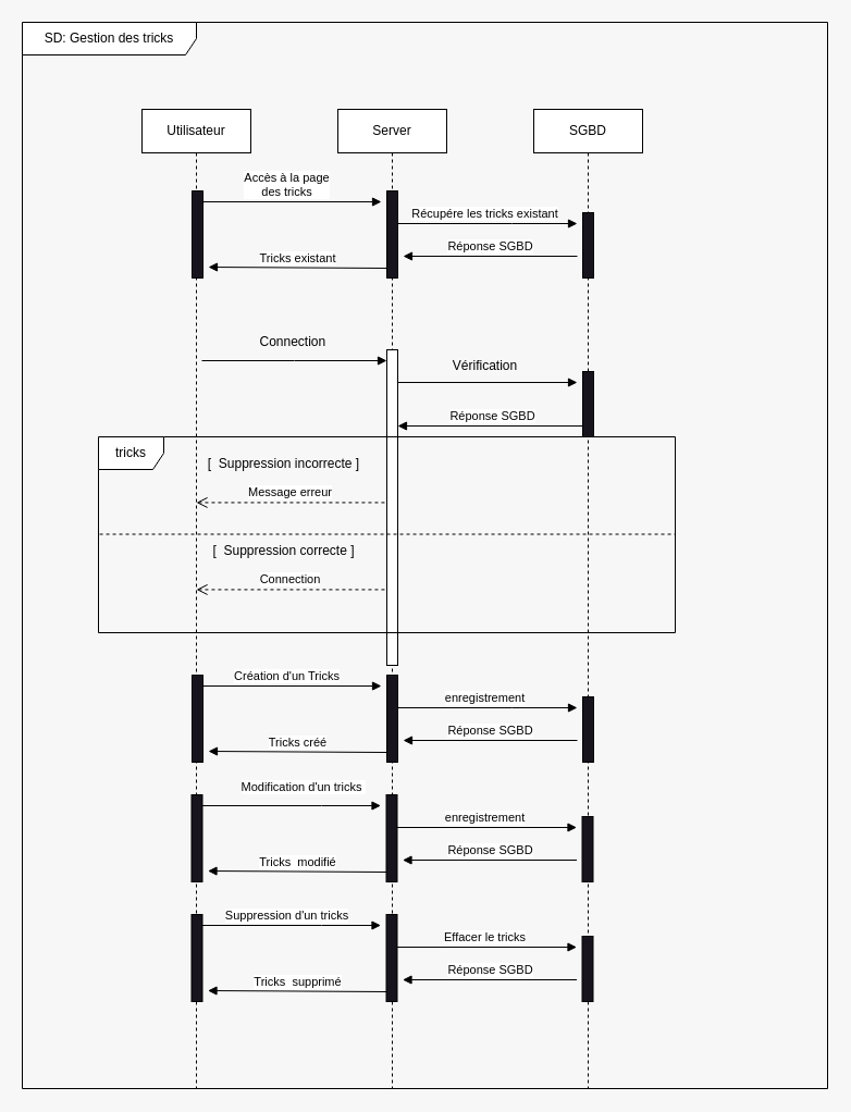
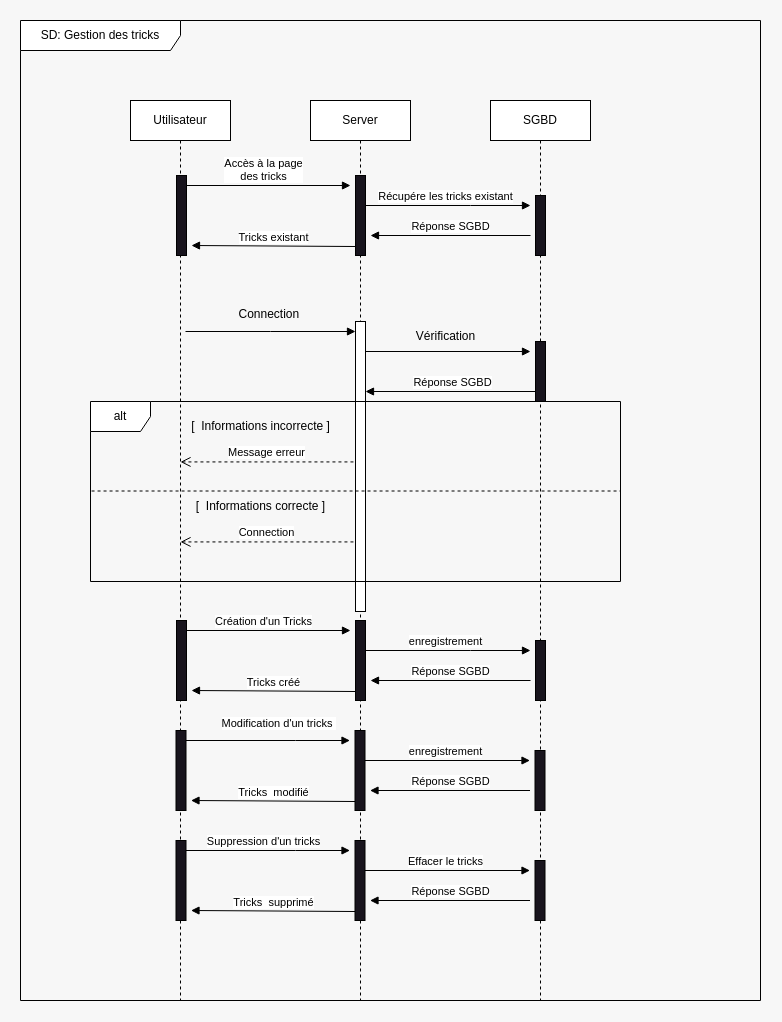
  <mxCell id="0" />
  <mxCell id="1" parent="0" />
  <mxCell id="2" value="Utilisateur" style="shape=umlLifeline;perimeter=lifelinePerimeter;whiteSpace=wrap;html=1;container=0;dropTarget=0;collapsible=0;recursiveResize=0;outlineConnect=0;portConstraint=eastwest;newEdgeStyle={&quot;edgeStyle&quot;:&quot;elbowEdgeStyle&quot;,&quot;elbow&quot;:&quot;vertical&quot;,&quot;curved&quot;:0,&quot;rounded&quot;:0};" parent="1" vertex="1"><mxGeometry x="130" y="100" width="100" height="900" as="geometry" /></mxCell>
  <mxCell id="3" value="Server" style="shape=umlLifeline;perimeter=lifelinePerimeter;whiteSpace=wrap;html=1;container=0;dropTarget=0;collapsible=0;recursiveResize=0;outlineConnect=0;portConstraint=eastwest;newEdgeStyle={&quot;edgeStyle&quot;:&quot;elbowEdgeStyle&quot;,&quot;elbow&quot;:&quot;vertical&quot;,&quot;curved&quot;:0,&quot;rounded&quot;:0};" parent="1" vertex="1"><mxGeometry x="310" y="100" width="100" height="900" as="geometry" /></mxCell>
  <mxCell id="4" value="" style="html=1;verticalAlign=bottom;endArrow=block;edgeStyle=elbowEdgeStyle;elbow=vertical;curved=0;rounded=0;" parent="1" edge="1"><mxGeometry relative="1" as="geometry"><mxPoint x="185" y="331" as="sourcePoint" /><Array as="points"><mxPoint x="270" y="331" /></Array><mxPoint x="355" y="331" as="targetPoint" /></mxGeometry></mxCell>
  <mxCell id="5" value="Connection&amp;nbsp;" style="text;html=1;align=center;verticalAlign=middle;resizable=0;points=[];autosize=1;strokeColor=none;fillColor=none;" parent="1" vertex="1"><mxGeometry x="225" y="299" width="90" height="30" as="geometry" /></mxCell>
  <mxCell id="6" value="Vérification" style="text;html=1;align=center;verticalAlign=middle;resizable=0;points=[];autosize=1;strokeColor=none;fillColor=none;" parent="1" vertex="1"><mxGeometry x="405" y="321" width="80" height="30" as="geometry" /></mxCell>
  <mxCell id="7" value="SD: Gestion des tricks" style="shape=umlFrame;whiteSpace=wrap;html=1;pointerEvents=0;recursiveResize=0;container=1;collapsible=0;width=160;" parent="1" vertex="1"><mxGeometry width="740" height="980" as="geometry" x="20" y="20" /></mxCell>
  <mxCell id="8" value="SGBD" style="shape=umlLifeline;perimeter=lifelinePerimeter;whiteSpace=wrap;html=1;container=0;dropTarget=0;collapsible=0;recursiveResize=0;outlineConnect=0;portConstraint=eastwest;newEdgeStyle={&quot;edgeStyle&quot;:&quot;elbowEdgeStyle&quot;,&quot;elbow&quot;:&quot;vertical&quot;,&quot;curved&quot;:0,&quot;rounded&quot;:0};" parent="7" vertex="1"><mxGeometry x="470" y="80" width="100" height="900" as="geometry" /></mxCell>
  <mxCell id="9" value="" style="html=1;verticalAlign=bottom;endArrow=block;edgeStyle=elbowEdgeStyle;elbow=vertical;curved=0;rounded=0;exitX=0.879;exitY=0.265;exitDx=0;exitDy=0;exitPerimeter=0;" parent="7" edge="1"><mxGeometry relative="1" as="geometry"><mxPoint x="343.79" y="327.5" as="sourcePoint" /><Array as="points"><mxPoint x="422" y="331" /></Array><mxPoint x="510" y="331" as="targetPoint" /></mxGeometry></mxCell>
  <mxCell id="10" value="Réponse SGBD" style="html=1;verticalAlign=bottom;endArrow=block;edgeStyle=elbowEdgeStyle;elbow=vertical;curved=0;rounded=0;exitX=0;exitY=0.75;exitDx=0;exitDy=0;" parent="7" source="11" edge="1"><mxGeometry relative="1" as="geometry"><mxPoint x="505" y="371" as="sourcePoint" /><Array as="points"><mxPoint x="437.5" y="371" /></Array><mxPoint x="345" y="371" as="targetPoint" /><mxPoint as="offset" /></mxGeometry></mxCell>
  <mxCell id="11" value="" style="rounded=0;dashed=0;fillColor=#18141D;" parent="7" vertex="1"><mxGeometry x="515" y="321" width="10" height="60" as="geometry" /></mxCell>
  <mxCell id="12" value="" style="rounded=0;dashed=0;" parent="7" vertex="1"><mxGeometry x="335" y="301" width="10" height="290" as="geometry" /></mxCell>
- <mxCell id="13" value="tricks" style="shape=umlFrame;whiteSpace=wrap;html=1;pointerEvents=0;recursiveResize=0;container=1;collapsible=0;width=60;height=30;" parent="7" vertex="1"><mxGeometry x="70" y="381" width="530" height="180" as="geometry" /></mxCell>
- <mxCell id="14" value="[&amp;nbsp; Suppression incorrecte ]" style="text;html=1;align=center;verticalAlign=middle;resizable=0;points=[];autosize=1;strokeColor=none;fillColor=none;" parent="13" vertex="1"><mxGeometry x="90" y="10" width="160" height="30" as="geometry" /></mxCell>
+ <mxCell id="13" value="alt" style="shape=umlFrame;whiteSpace=wrap;html=1;pointerEvents=0;recursiveResize=0;container=1;collapsible=0;width=60;height=30;" parent="7" vertex="1"><mxGeometry x="70" y="381" width="530" height="180" as="geometry" /></mxCell>
+ <mxCell id="14" value="[&amp;nbsp; Informations incorrecte ]" style="text;html=1;align=center;verticalAlign=middle;resizable=0;points=[];autosize=1;strokeColor=none;fillColor=none;" parent="13" vertex="1"><mxGeometry x="90" y="10" width="160" height="30" as="geometry" /></mxCell>
  <mxCell id="15" value="" style="endArrow=none;dashed=1;html=1;rounded=0;exitX=0;exitY=0.594;exitDx=0;exitDy=0;exitPerimeter=0;entryX=0.998;entryY=0.594;entryDx=0;entryDy=0;entryPerimeter=0;" parent="13" edge="1"><mxGeometry width="50" height="50" relative="1" as="geometry"><mxPoint x="1.06" y="89.5" as="sourcePoint" /><mxPoint x="530" y="89.5" as="targetPoint" /></mxGeometry></mxCell>
  <mxCell id="16" value="Message erreur" style="html=1;verticalAlign=bottom;endArrow=open;dashed=1;endSize=8;edgeStyle=elbowEdgeStyle;elbow=vertical;curved=0;rounded=0;entryX=1.155;entryY=0.851;entryDx=0;entryDy=0;entryPerimeter=0;" parent="13" edge="1"><mxGeometry relative="1" as="geometry"><mxPoint x="90" y="60.0" as="targetPoint" /><Array as="points"><mxPoint x="170.95" y="60.43" /></Array><mxPoint x="262.95" y="60.43" as="sourcePoint" /></mxGeometry></mxCell>
  <mxCell id="17" value="Connection" style="html=1;verticalAlign=bottom;endArrow=open;dashed=1;endSize=8;edgeStyle=elbowEdgeStyle;elbow=vertical;curved=0;rounded=0;entryX=1.155;entryY=0.851;entryDx=0;entryDy=0;entryPerimeter=0;" parent="13" edge="1"><mxGeometry relative="1" as="geometry"><mxPoint x="90" y="140.0" as="targetPoint" /><Array as="points"><mxPoint x="170.95" y="140.43" /></Array><mxPoint x="262.95" y="140.43" as="sourcePoint" /></mxGeometry></mxCell>
- <mxCell id="18" value="[&amp;nbsp; Suppression correcte ]" style="text;html=1;align=center;verticalAlign=middle;resizable=0;points=[];autosize=1;strokeColor=none;fillColor=none;" parent="13" vertex="1"><mxGeometry x="95" y="90" width="150" height="30" as="geometry" /></mxCell>
+ <mxCell id="18" value="[&amp;nbsp; Informations correcte ]" style="text;html=1;align=center;verticalAlign=middle;resizable=0;points=[];autosize=1;strokeColor=none;fillColor=none;" parent="13" vertex="1"><mxGeometry x="95" y="90" width="150" height="30" as="geometry" /></mxCell>
  <mxCell id="19" value="enregistrement" style="html=1;verticalAlign=bottom;endArrow=block;edgeStyle=elbowEdgeStyle;elbow=vertical;curved=0;rounded=0;" parent="7" edge="1"><mxGeometry relative="1" as="geometry"><mxPoint x="340" y="630" as="sourcePoint" /><Array as="points"><mxPoint x="450" y="630" /></Array><mxPoint x="510" y="630" as="targetPoint" /><mxPoint as="offset" /></mxGeometry></mxCell>
  <mxCell id="20" value="" style="rounded=0;dashed=0;fillColor=#18141D;" parent="7" vertex="1"><mxGeometry x="515" y="620" width="10" height="60" as="geometry" /></mxCell>
  <mxCell id="21" value="Réponse SGBD" style="html=1;verticalAlign=bottom;endArrow=block;elbow=vertical;rounded=0;exitX=0;exitY=0.75;exitDx=0;exitDy=0;" parent="7" edge="1"><mxGeometry relative="1" as="geometry"><mxPoint x="510" y="660" as="sourcePoint" /><mxPoint x="350" y="660" as="targetPoint" /><mxPoint as="offset" /></mxGeometry></mxCell>
  <mxCell id="22" value="" style="rounded=0;dashed=0;fillColor=#18141D;" parent="7" vertex="1"><mxGeometry x="335" y="600" width="10" height="80" as="geometry" /></mxCell>
  <mxCell id="23" value="Création d'un Tricks" style="html=1;verticalAlign=bottom;endArrow=block;edgeStyle=elbowEdgeStyle;elbow=horizontal;curved=0;rounded=0;" parent="7" edge="1"><mxGeometry x="-0.056" relative="1" as="geometry"><mxPoint x="165" y="610" as="sourcePoint" /><Array as="points"><mxPoint x="275.5" y="610" /></Array><mxPoint x="330" y="610" as="targetPoint" /><mxPoint as="offset" /></mxGeometry></mxCell>
  <mxCell id="24" value="Tricks créé" style="html=1;verticalAlign=bottom;endArrow=block;elbow=vertical;rounded=0;exitX=0;exitY=0.75;exitDx=0;exitDy=0;entryX=1.1;entryY=0.65;entryDx=0;entryDy=0;entryPerimeter=0;" parent="7" edge="1"><mxGeometry relative="1" as="geometry"><mxPoint x="335" y="671" as="sourcePoint" /><mxPoint x="171" y="670" as="targetPoint" /><mxPoint as="offset" /></mxGeometry></mxCell>
  <mxCell id="25" value="" style="rounded=0;dashed=0;fillColor=#18141D;" parent="7" vertex="1"><mxGeometry x="156" y="600" width="10" height="80" as="geometry" /></mxCell>
  <mxCell id="26" value="enregistrement" style="html=1;verticalAlign=bottom;endArrow=block;edgeStyle=elbowEdgeStyle;elbow=vertical;curved=0;rounded=0;" parent="7" edge="1"><mxGeometry relative="1" as="geometry"><mxPoint x="339.5" y="740" as="sourcePoint" /><Array as="points"><mxPoint x="449.5" y="740" /></Array><mxPoint x="509.5" y="740" as="targetPoint" /><mxPoint as="offset" /></mxGeometry></mxCell>
  <mxCell id="27" value="" style="rounded=0;dashed=0;fillColor=#18141D;" parent="7" vertex="1"><mxGeometry x="514.5" y="730" width="10" height="60" as="geometry" /></mxCell>
  <mxCell id="28" value="Réponse SGBD" style="html=1;verticalAlign=bottom;endArrow=block;elbow=vertical;rounded=0;exitX=0;exitY=0.75;exitDx=0;exitDy=0;" parent="7" edge="1"><mxGeometry relative="1" as="geometry"><mxPoint x="509.5" y="770" as="sourcePoint" /><mxPoint x="349.5" y="770" as="targetPoint" /><mxPoint as="offset" /></mxGeometry></mxCell>
  <mxCell id="29" value="" style="rounded=0;dashed=0;fillColor=#18141D;" parent="7" vertex="1"><mxGeometry x="334.5" y="710" width="10" height="80" as="geometry" /></mxCell>
  <mxCell id="30" value="Modification d'un tricks&amp;nbsp;" style="html=1;verticalAlign=bottom;endArrow=block;edgeStyle=elbowEdgeStyle;elbow=vertical;curved=0;rounded=0;" parent="7" edge="1"><mxGeometry x="0.121" y="8" relative="1" as="geometry"><mxPoint x="164.5" y="720" as="sourcePoint" /><Array as="points"><mxPoint x="275" y="720" /></Array><mxPoint x="329.5" y="720" as="targetPoint" /><mxPoint x="1" as="offset" /></mxGeometry></mxCell>
  <mxCell id="31" value="Tricks&amp;nbsp;&amp;nbsp;modifié" style="html=1;verticalAlign=bottom;endArrow=block;elbow=vertical;rounded=0;exitX=0;exitY=0.75;exitDx=0;exitDy=0;entryX=1.1;entryY=0.65;entryDx=0;entryDy=0;entryPerimeter=0;" parent="7" edge="1"><mxGeometry relative="1" as="geometry"><mxPoint x="334.5" y="781" as="sourcePoint" /><mxPoint x="170.5" y="780" as="targetPoint" /><mxPoint as="offset" /></mxGeometry></mxCell>
  <mxCell id="32" value="" style="rounded=0;dashed=0;fillColor=#18141D;" parent="7" vertex="1"><mxGeometry x="155.5" y="710" width="10" height="80" as="geometry" /></mxCell>
  <mxCell id="33" value="Récupére les tricks existant" style="html=1;verticalAlign=bottom;endArrow=block;edgeStyle=elbowEdgeStyle;elbow=vertical;curved=0;rounded=0;" parent="7" edge="1"><mxGeometry relative="1" as="geometry"><mxPoint x="340" y="185" as="sourcePoint" /><Array as="points"><mxPoint x="450" y="185" /></Array><mxPoint x="510" y="185" as="targetPoint" /><mxPoint as="offset" /></mxGeometry></mxCell>
  <mxCell id="34" value="" style="rounded=0;dashed=0;fillColor=#18141D;" parent="7" vertex="1"><mxGeometry x="515" y="175" width="10" height="60" as="geometry" /></mxCell>
  <mxCell id="35" value="Réponse SGBD" style="html=1;verticalAlign=bottom;endArrow=block;elbow=vertical;rounded=0;exitX=0;exitY=0.75;exitDx=0;exitDy=0;" parent="7" edge="1"><mxGeometry relative="1" as="geometry"><mxPoint x="510" y="215" as="sourcePoint" /><mxPoint x="350" y="215" as="targetPoint" /><mxPoint as="offset" /></mxGeometry></mxCell>
  <mxCell id="36" value="" style="rounded=0;dashed=0;fillColor=#18141D;" parent="7" vertex="1"><mxGeometry x="335" y="155" width="10" height="80" as="geometry" /></mxCell>
  <mxCell id="37" value="Accès à la page&lt;br&gt;des tricks" style="html=1;verticalAlign=bottom;endArrow=block;edgeStyle=elbowEdgeStyle;elbow=vertical;curved=0;rounded=0;" parent="7" edge="1"><mxGeometry x="-0.054" relative="1" as="geometry"><mxPoint x="165" y="165" as="sourcePoint" /><Array as="points"><mxPoint x="275.5" y="165" /></Array><mxPoint x="330" y="165" as="targetPoint" /><mxPoint as="offset" /></mxGeometry></mxCell>
  <mxCell id="38" value="Tricks existant" style="html=1;verticalAlign=bottom;endArrow=block;elbow=vertical;rounded=0;exitX=0;exitY=0.75;exitDx=0;exitDy=0;entryX=1.1;entryY=0.65;entryDx=0;entryDy=0;entryPerimeter=0;" parent="7" edge="1"><mxGeometry relative="1" as="geometry"><mxPoint x="335" y="226" as="sourcePoint" /><mxPoint x="171" y="225" as="targetPoint" /><mxPoint as="offset" /></mxGeometry></mxCell>
  <mxCell id="39" value="" style="rounded=0;dashed=0;fillColor=#18141D;" parent="7" vertex="1"><mxGeometry x="156" y="155" width="10" height="80" as="geometry" /></mxCell>
  <mxCell id="40" value="Effacer le tricks" style="html=1;verticalAlign=bottom;endArrow=block;edgeStyle=elbowEdgeStyle;elbow=horizontal;curved=0;rounded=0;" parent="1" edge="1"><mxGeometry relative="1" as="geometry"><mxPoint x="359.5" y="870" as="sourcePoint" /><Array as="points"><mxPoint x="469.5" y="870" /></Array><mxPoint x="529.5" y="870" as="targetPoint" /><mxPoint as="offset" /></mxGeometry></mxCell>
  <mxCell id="41" value="" style="rounded=0;dashed=0;fillColor=#18141D;" parent="1" vertex="1"><mxGeometry x="534.5" y="860" width="10" height="60" as="geometry" /></mxCell>
  <mxCell id="42" value="Réponse SGBD" style="html=1;verticalAlign=bottom;endArrow=block;elbow=vertical;rounded=0;exitX=0;exitY=0.75;exitDx=0;exitDy=0;" parent="1" edge="1"><mxGeometry relative="1" as="geometry"><mxPoint x="529.5" y="900" as="sourcePoint" /><mxPoint x="369.5" y="900" as="targetPoint" /><mxPoint as="offset" /></mxGeometry></mxCell>
  <mxCell id="43" value="" style="rounded=0;dashed=0;fillColor=#18141D;" parent="1" vertex="1"><mxGeometry x="354.5" y="840" width="10" height="80" as="geometry" /></mxCell>
  <mxCell id="44" value="Suppression d'un tricks" style="html=1;verticalAlign=bottom;endArrow=block;edgeStyle=elbowEdgeStyle;elbow=vertical;curved=0;rounded=0;" parent="1" edge="1"><mxGeometry x="-0.054" relative="1" as="geometry"><mxPoint x="184.5" y="850" as="sourcePoint" /><Array as="points"><mxPoint x="295" y="850" /></Array><mxPoint x="349.5" y="850" as="targetPoint" /><mxPoint as="offset" /></mxGeometry></mxCell>
  <mxCell id="45" value="Tricks&amp;nbsp;&amp;nbsp;supprimé" style="html=1;verticalAlign=bottom;endArrow=block;elbow=vertical;rounded=0;exitX=0;exitY=0.75;exitDx=0;exitDy=0;entryX=1.1;entryY=0.65;entryDx=0;entryDy=0;entryPerimeter=0;" parent="1" edge="1"><mxGeometry relative="1" as="geometry"><mxPoint x="354.5" y="911" as="sourcePoint" /><mxPoint x="190.5" y="910" as="targetPoint" /><mxPoint as="offset" /></mxGeometry></mxCell>
  <mxCell id="46" value="" style="rounded=0;dashed=0;fillColor=#18141D;" parent="1" vertex="1"><mxGeometry x="175.5" y="840" width="10" height="80" as="geometry" /></mxCell>
